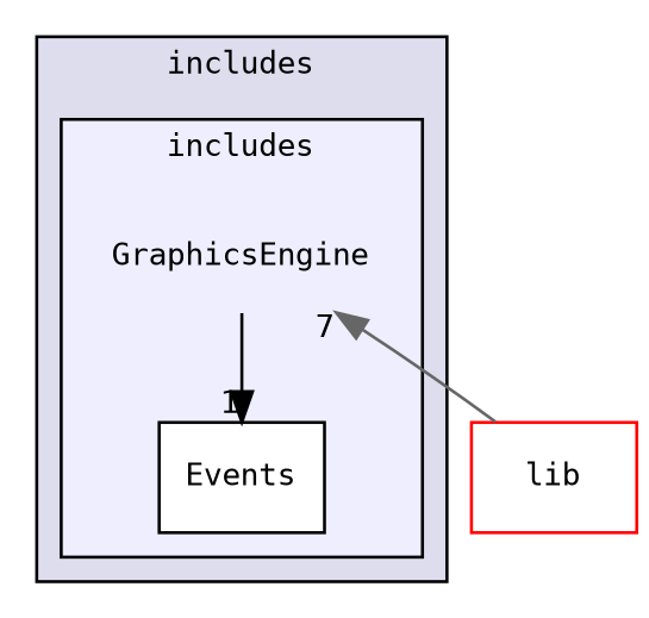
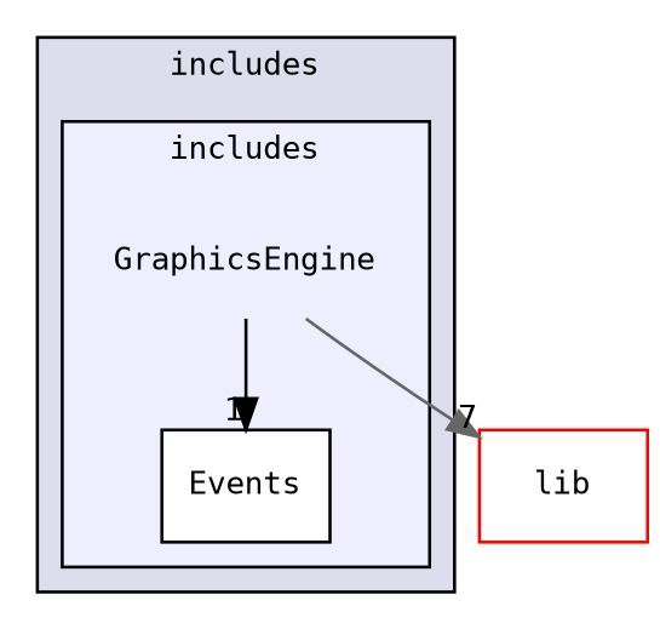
  digraph {
    compound=true
    fontname="DejaVu Sans Mono"
    node [fontname="DejaVu Sans Mono" fontsize=10 shape=box fillcolor=white style=filled]
    edge [fontname="DejaVu Sans Mono" labeldistance=1.5 labelfontname=Helvetica labelfontsize=10]
    n1 [label=GraphicsEngine shape=plaintext fillcolor="" style=""]
    n2 [color=black label=Events]
    n3 [color=red label=lib]
    subgraph cluster_1 {
      bgcolor="#ddddee"
      fontsize=10
      label=includes
      pencolor=black
      subgraph cluster_2 {
        bgcolor="#eeeeff"
        fontsize=10
        label=includes
        pencolor=black
        n1
        n2
      }
    }
    n1 -> n2 [color=black headlabel=1]
-   n3 -> n1 [color=gray40 headlabel=7]
+   n1 -> n3 [color=gray40 headlabel=7]
  }
